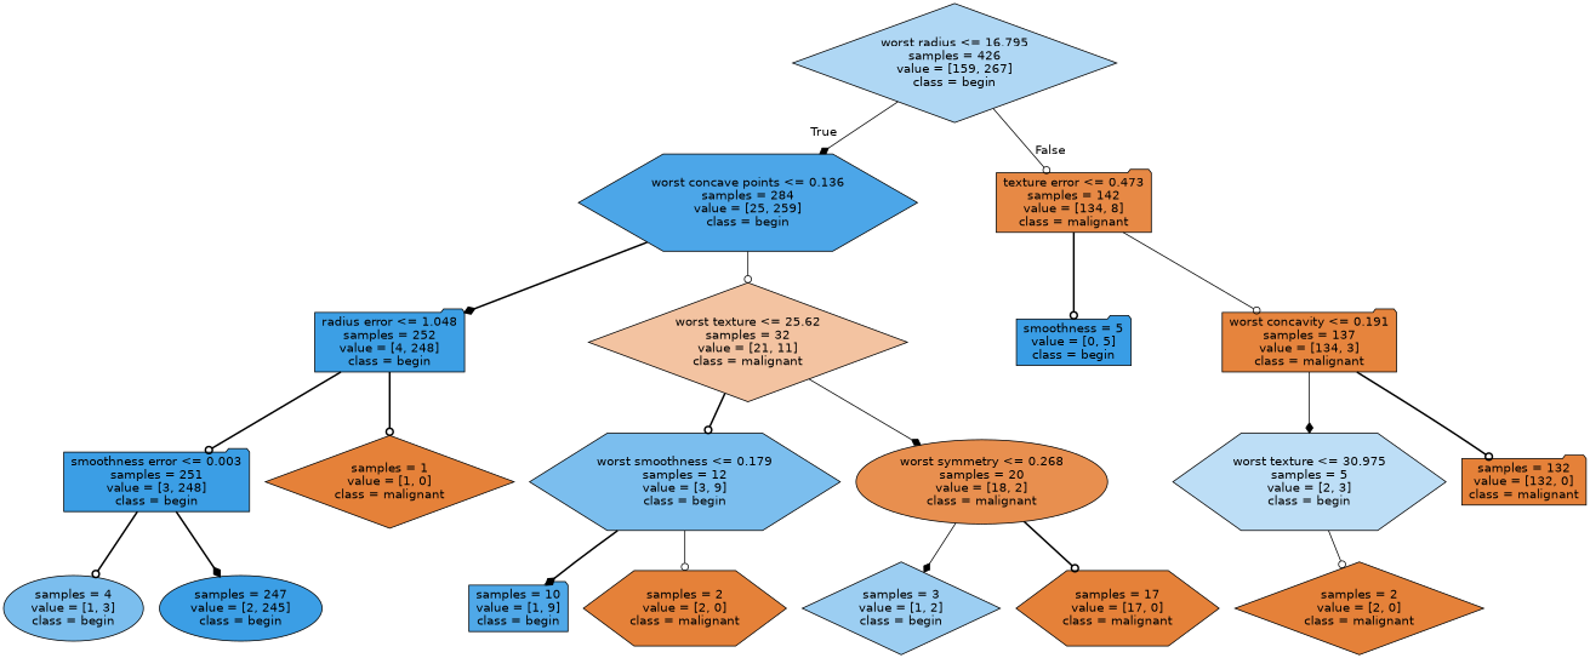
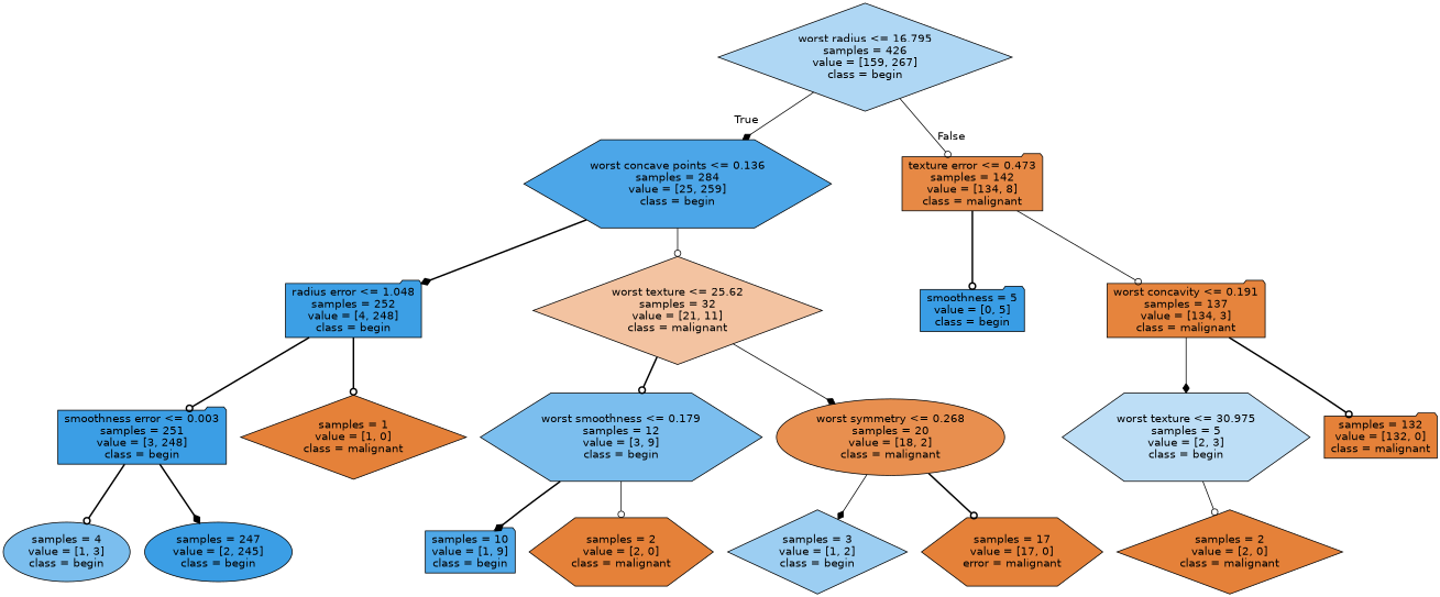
  digraph {
    fontname="DejaVu Sans"
    node [color=black fillcolor="#e58139" fontname="DejaVu Sans" shape=folder style=filled]
    edge [arrowhead=odot fontname="DejaVu Sans" style=bold]
    n1 [fillcolor="#afd7f4" label="worst radius <= 16.795\nsamples = 426\nvalue = [159, 267]\nclass = begin" shape=diamond]
    n2 [fillcolor="#4ca6e8" label="worst concave points <= 0.136\nsamples = 284\nvalue = [25, 259]\nclass = begin" shape=hexagon]
    n3 [fillcolor="#e78945" label="texture error <= 0.473\nsamples = 142\nvalue = [134, 8]\nclass = malignant"]
    n4 [fillcolor="#3c9fe5" label="radius error <= 1.048\nsamples = 252\nvalue = [4, 248]\nclass = begin"]
    n5 [fillcolor="#f3c3a1" label="worst texture <= 25.62\nsamples = 32\nvalue = [21, 11]\nclass = malignant" shape=diamond]
    n6 [fillcolor="#399de5" label="smoothness = 5\nvalue = [0, 5]\nclass = begin"]
    n7 [fillcolor="#e6843d" label="worst concavity <= 0.191\nsamples = 137\nvalue = [134, 3]\nclass = malignant"]
    n8 [fillcolor="#3b9ee5" label="smoothness error <= 0.003\nsamples = 251\nvalue = [3, 248]\nclass = begin"]
    n9 [label="samples = 1\nvalue = [1, 0]\nclass = malignant" shape=diamond]
    n10 [fillcolor="#7bbeee" label="worst smoothness <= 0.179\nsamples = 12\nvalue = [3, 9]\nclass = begin" shape=hexagon]
    n11 [fillcolor="#e88f4f" label="worst symmetry <= 0.268\nsamples = 20\nvalue = [18, 2]\nclass = malignant" shape=ellipse]
    n12 [fillcolor="#7bbeee" label="samples = 4\nvalue = [1, 3]\nclass = begin" shape=ellipse]
    n13 [fillcolor="#3b9ee5" label="samples = 247\nvalue = [2, 245]\nclass = begin" shape=ellipse]
    n14 [fillcolor="#4fa8e8" label="samples = 10\nvalue = [1, 9]\nclass = begin"]
    n15 [label="samples = 2\nvalue = [2, 0]\nclass = malignant" shape=hexagon]
    n16 [fillcolor="#9ccef2" label="samples = 3\nvalue = [1, 2]\nclass = begin" shape=diamond]
-   n17 [label="samples = 17\nvalue = [17, 0]\nclass = malignant" shape=hexagon]
+   n17 [label="samples = 17\nvalue = [17, 0]\nerror = malignant" shape=hexagon]
    n18 [fillcolor="#bddef6" label="worst texture <= 30.975\nsamples = 5\nvalue = [2, 3]\nclass = begin" shape=hexagon]
    n19 [label="samples = 132\nvalue = [132, 0]\nclass = malignant"]
    n20 [label="samples = 2\nvalue = [2, 0]\nclass = malignant" shape=diamond]
    n1 -> n2 [arrowhead=diamond headlabel=True labelangle=45 labeldistance=2.5 style=solid]
    n1 -> n3 [headlabel=False labelangle=-45 labeldistance=2.5 style=solid]
    n2 -> n4 [arrowhead=diamond]
    n2 -> n5 [style=solid]
    n3 -> n6
    n3 -> n7 [style=solid]
    n4 -> n8
    n4 -> n9
    n5 -> n10
    n5 -> n11 [arrowhead=diamond style=solid]
    n7 -> n18 [arrowhead=diamond style=solid]
    n7 -> n19
    n8 -> n12
    n8 -> n13 [arrowhead=diamond]
    n10 -> n14 [arrowhead=diamond]
    n10 -> n15 [style=solid]
    n11 -> n16 [arrowhead=diamond style=solid]
    n11 -> n17
    n18 -> n20 [style=solid]
  }
